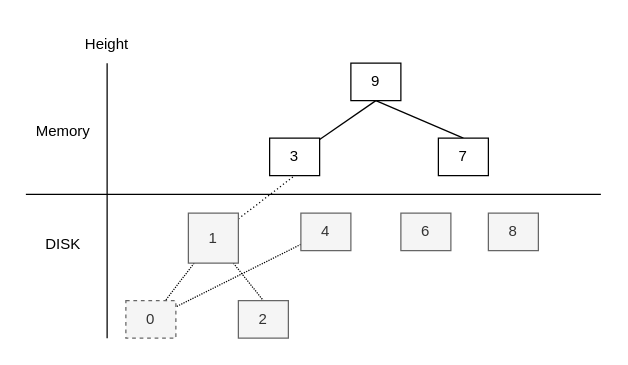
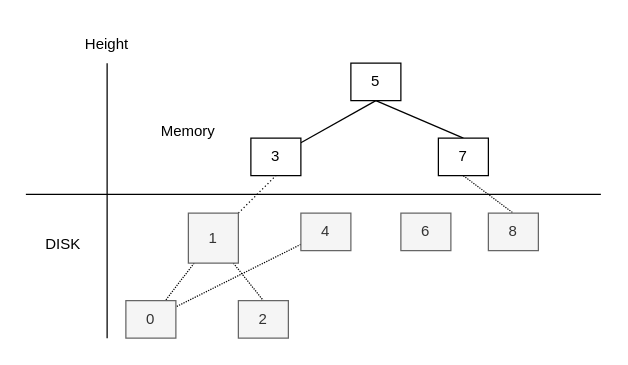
  <mxCell id="0" />
  <mxCell id="1" parent="0" />
  <mxCell id="2" style="edgeStyle=none;rounded=0;orthogonalLoop=1;jettySize=auto;html=1;entryX=0.5;entryY=0;entryDx=0;entryDy=0;exitX=0.5;exitY=1;exitDx=0;exitDy=0;endArrow=none;endFill=0;" edge="1" parent="1" source="3" target="13"><mxGeometry relative="1" as="geometry" /></mxCell>
- <mxCell id="3" value="9" style="rounded=0;whiteSpace=wrap;html=1;" vertex="1" parent="1"><mxGeometry x="280" y="50" width="40" height="30" as="geometry" /></mxCell>
+ <mxCell id="3" value="5" style="rounded=0;whiteSpace=wrap;html=1;" vertex="1" parent="1"><mxGeometry x="280" y="50" width="40" height="30" as="geometry" /></mxCell>
  <mxCell id="4" style="edgeStyle=none;rounded=0;orthogonalLoop=1;jettySize=auto;html=1;entryX=0.5;entryY=1;entryDx=0;entryDy=0;endArrow=none;endFill=0;" edge="1" parent="1" source="5" target="3"><mxGeometry relative="1" as="geometry" /></mxCell>
- <mxCell id="5" value="3" style="rounded=0;whiteSpace=wrap;html=1;" vertex="1" parent="1"><mxGeometry x="215" y="110" width="40" height="30" as="geometry" /></mxCell>
+ <mxCell id="5" value="3" style="rounded=0;whiteSpace=wrap;html=1;" vertex="1" parent="1"><mxGeometry x="200" y="110" width="40" height="30" as="geometry" /></mxCell>
  <mxCell id="6" style="edgeStyle=none;rounded=0;orthogonalLoop=1;jettySize=auto;html=1;entryX=0.5;entryY=1;entryDx=0;entryDy=0;endArrow=none;endFill=0;dashed=1;dashPattern=1 2;" edge="1" parent="1" source="9" target="5"><mxGeometry relative="1" as="geometry" /></mxCell>
  <mxCell id="7" value="" style="edgeStyle=none;rounded=0;orthogonalLoop=1;jettySize=auto;html=1;endArrow=none;endFill=0;dashed=1;dashPattern=1 1;" edge="1" parent="1" source="9" target="17"><mxGeometry relative="1" as="geometry" /></mxCell>
  <mxCell id="8" style="edgeStyle=none;rounded=0;orthogonalLoop=1;jettySize=auto;html=1;endArrow=none;endFill=0;dashed=1;dashPattern=1 1;" edge="1" parent="1" source="9"><mxGeometry relative="1" as="geometry"><mxPoint x="210" y="240" as="targetPoint" /></mxGeometry></mxCell>
  <mxCell id="9" value="1" style="rounded=0;whiteSpace=wrap;html=1;sketch=0;shadow=0;glass=0;fillColor=#f5f5f5;strokeColor=#666666;fontColor=#333333;" vertex="1" parent="1"><mxGeometry x="150" y="170" width="40" height="40" as="geometry" /></mxCell>
  <mxCell id="10" style="edgeStyle=none;rounded=0;orthogonalLoop=1;jettySize=auto;html=1;endArrow=none;endFill=0;dashed=1;dashPattern=1 1;" edge="1" parent="1" source="11" target="17"><mxGeometry relative="1" as="geometry" /></mxCell>
  <mxCell id="11" value="4" style="rounded=0;whiteSpace=wrap;html=1;sketch=0;shadow=0;glass=0;fillColor=#f5f5f5;strokeColor=#666666;fontColor=#333333;" vertex="1" parent="1"><mxGeometry x="240" y="170" width="40" height="30" as="geometry" /></mxCell>
+ <mxCell id="12" style="edgeStyle=none;rounded=0;orthogonalLoop=1;jettySize=auto;html=1;entryX=0.5;entryY=0;entryDx=0;entryDy=0;exitX=0.5;exitY=1;exitDx=0;exitDy=0;endArrow=none;endFill=0;dashed=1;dashPattern=1 1;" edge="1" parent="1" source="13" target="15"><mxGeometry relative="1" as="geometry" /></mxCell>
  <mxCell id="13" value="7" style="rounded=0;whiteSpace=wrap;html=1;" vertex="1" parent="1"><mxGeometry x="350" y="110" width="40" height="30" as="geometry" /></mxCell>
  <mxCell id="14" value="6" style="rounded=0;whiteSpace=wrap;html=1;sketch=0;shadow=0;glass=0;fillColor=#f5f5f5;strokeColor=#666666;fontColor=#333333;" vertex="1" parent="1"><mxGeometry x="320" y="170" width="40" height="30" as="geometry" /></mxCell>
  <mxCell id="15" value="8" style="rounded=0;whiteSpace=wrap;html=1;sketch=0;shadow=0;glass=0;fillColor=#f5f5f5;strokeColor=#666666;fontColor=#333333;" vertex="1" parent="1"><mxGeometry x="390" y="170" width="40" height="30" as="geometry" /></mxCell>
  <mxCell id="16" value="" style="line;strokeWidth=1;html=1;" vertex="1" parent="1"><mxGeometry x="20" y="150" width="460" height="10" as="geometry" /></mxCell>
- <mxCell id="17" value="0" style="rounded=0;whiteSpace=wrap;html=1;sketch=0;shadow=0;glass=0;fillColor=#f5f5f5;strokeColor=#666666;fontColor=#333333;dashed=1;" vertex="1" parent="1"><mxGeometry x="100" y="240" width="40" height="30" as="geometry" /></mxCell>
+ <mxCell id="17" value="0" style="rounded=0;whiteSpace=wrap;html=1;sketch=0;shadow=0;glass=0;fillColor=#f5f5f5;strokeColor=#666666;fontColor=#333333;" vertex="1" parent="1"><mxGeometry x="100" y="240" width="40" height="30" as="geometry" /></mxCell>
  <mxCell id="18" value="2" style="rounded=0;whiteSpace=wrap;html=1;sketch=0;shadow=0;glass=0;fillColor=#f5f5f5;strokeColor=#666666;fontColor=#333333;" vertex="1" parent="1"><mxGeometry x="190" y="240" width="40" height="30" as="geometry" /></mxCell>
  <mxCell id="19" value="" style="line;strokeWidth=1;direction=south;html=1;perimeter=backbonePerimeter;points=[];outlineConnect=0;" vertex="1" parent="1"><mxGeometry x="80" y="50" width="10" height="220" as="geometry" /></mxCell>
  <mxCell id="20" value="DISK" style="text;html=1;strokeColor=none;fillColor=none;align=center;verticalAlign=middle;whiteSpace=wrap;rounded=0;" vertex="1" parent="1"><mxGeometry x="20" y="180" width="60" height="30" as="geometry" /></mxCell>
- <mxCell id="21" value="Memory" style="text;html=1;strokeColor=none;fillColor=none;align=center;verticalAlign=middle;whiteSpace=wrap;rounded=0;" vertex="1" parent="1"><mxGeometry x="20" y="90" width="60" height="30" as="geometry" /></mxCell>
+ <mxCell id="21" value="Memory" style="text;html=1;strokeColor=none;fillColor=none;align=center;verticalAlign=middle;whiteSpace=wrap;rounded=0;" vertex="1" parent="1"><mxGeometry x="120" y="90" width="60" height="30" as="geometry" /></mxCell>
  <mxCell id="22" value="Height" style="text;html=1;strokeColor=none;fillColor=none;align=center;verticalAlign=middle;whiteSpace=wrap;rounded=0;" vertex="1" parent="1"><mxGeometry x="55" y="20" width="60" height="30" as="geometry" /></mxCell>
